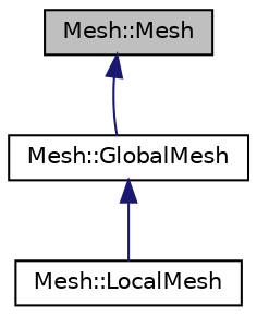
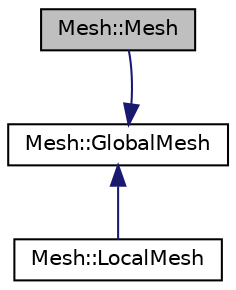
  digraph {
    node [color=black fillcolor=white fontname=Helvetica fontsize=10 shape=record style=filled]
    edge [color=midnightblue dir=back fontname=Helvetica fontsize=10 labelfontname=Helvetica labelfontsize=10 style=solid]
    n1 [fillcolor=grey75 fontcolor=black height=0.2 label="Mesh::Mesh" width=0.4]
    n2 [height=0.2 label="Mesh::GlobalMesh" width=0.4]
    n3 [height=0.2 label="Mesh::LocalMesh" width=0.4]
-   n1 -> n2
+   n2 -> n1
    n2 -> n3
  }
